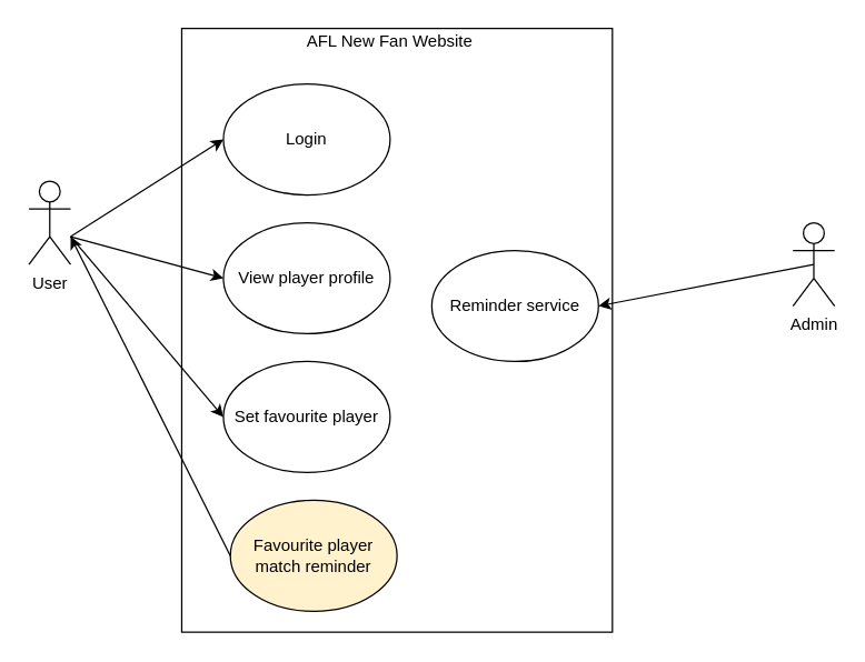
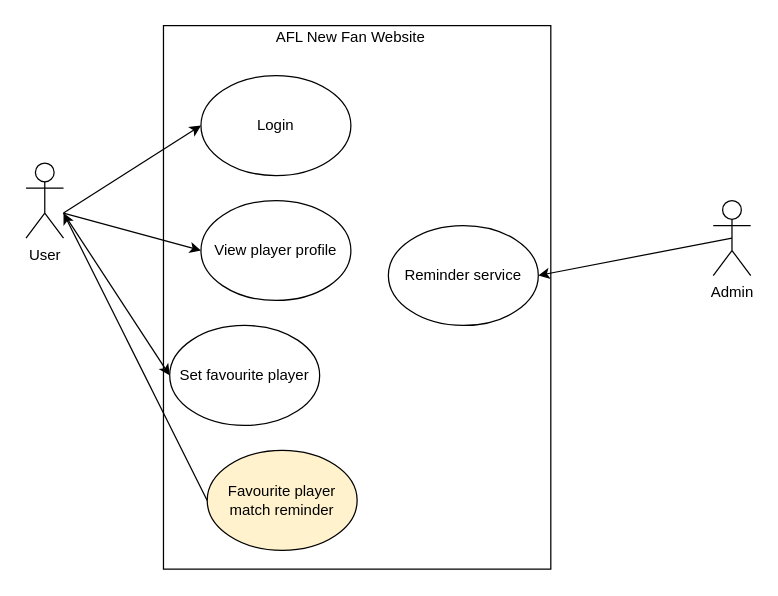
  <mxCell id="0" />
  <mxCell id="1" parent="0" />
  <mxCell id="2" value="User" parent="1" vertex="1" style="shape=umlActor;verticalLabelPosition=bottom;labelBackgroundColor=#ffffff;verticalAlign=top;html=1;outlineConnect=0;"><mxGeometry as="geometry" height="60" width="30" y="130" x="20" /></mxCell>
  <mxCell id="3" value="" parent="1" vertex="1" style="rounded=0;whiteSpace=wrap;html=1;gradientColor=none;fillColor=none;"><mxGeometry as="geometry" height="435" width="310" y="20" x="130" /></mxCell>
  <mxCell id="4" value="Login&lt;br&gt;" parent="1" vertex="1" style="ellipse;whiteSpace=wrap;html=1;"><mxGeometry as="geometry" height="80" width="120" y="60" x="160" /></mxCell>
  <mxCell id="5" value="" parent="1" style="endArrow=classic;html=1;entryX=0;entryY=0.5;entryDx=0;entryDy=0;" edge="1" target="4"><mxGeometry as="geometry" height="50" width="50" relative="1"><mxPoint as="sourcePoint" y="170" x="50" /><mxPoint as="targetPoint" y="130" x="130" /></mxGeometry></mxCell>
  <mxCell id="6" value="Reminder service&lt;br&gt;" parent="1" vertex="1" style="ellipse;whiteSpace=wrap;html=1;"><mxGeometry as="geometry" height="80" width="120" y="180" x="310" /></mxCell>
- <mxCell id="7" value="Set favourite player&lt;br&gt;" parent="1" vertex="1" style="ellipse;whiteSpace=wrap;html=1;"><mxGeometry as="geometry" height="80" width="120" y="260" x="160" /></mxCell>
+ <mxCell id="7" value="Set favourite player&lt;br&gt;" parent="1" vertex="1" style="ellipse;whiteSpace=wrap;html=1;"><mxGeometry x="135" y="260" as="geometry" height="80" width="120" /></mxCell>
  <mxCell id="8" value="View player profile&lt;br&gt;" parent="1" vertex="1" style="ellipse;whiteSpace=wrap;html=1;"><mxGeometry as="geometry" height="80" width="120" y="160" x="160" /></mxCell>
  <mxCell id="9" value="AFL New Fan Website&lt;br&gt;" parent="1" vertex="1" style="text;html=1;strokeColor=none;fillColor=none;align=center;verticalAlign=middle;whiteSpace=wrap;rounded=0;"><mxGeometry as="geometry" height="20" width="200" y="20" x="180" /></mxCell>
  <mxCell id="10" value="Favourite player match reminder" parent="1" vertex="1" style="ellipse;whiteSpace=wrap;html=1;fillColor=#fff2cc;"><mxGeometry as="geometry" height="80" width="120" y="360" x="165" /></mxCell>
  <mxCell id="11" value="" parent="1" style="endArrow=classic;html=1;entryX=0;entryY=0.5;entryDx=0;entryDy=0;" edge="1" target="8"><mxGeometry as="geometry" height="50" width="50" relative="1"><mxPoint as="sourcePoint" y="170" x="50" /><mxPoint as="targetPoint" y="110" x="170" /></mxGeometry></mxCell>
  <mxCell id="12" value="" parent="1" style="endArrow=classic;html=1;entryX=0;entryY=0.5;entryDx=0;entryDy=0;" edge="1" target="7"><mxGeometry as="geometry" height="50" width="50" relative="1"><mxPoint as="sourcePoint" y="170" x="50" /><mxPoint as="targetPoint" y="210" x="170" /></mxGeometry></mxCell>
  <mxCell id="13" value="" parent="1" style="endArrow=classic;html=1;exitX=0;exitY=0.5;exitDx=0;exitDy=0;" edge="1" source="10"><mxGeometry as="geometry" height="50" width="50" relative="1"><mxPoint as="sourcePoint" y="390" x="-20" /><mxPoint as="targetPoint" y="170" x="50" /></mxGeometry></mxCell>
  <mxCell id="14" value="Admin&lt;br&gt;" parent="1" vertex="1" style="shape=umlActor;verticalLabelPosition=bottom;labelBackgroundColor=#ffffff;verticalAlign=top;html=1;outlineConnect=0;"><mxGeometry as="geometry" height="60" width="30" y="160" x="570" /></mxCell>
  <mxCell id="15" value="" parent="1" style="endArrow=classic;html=1;entryX=1;entryY=0.5;entryDx=0;entryDy=0;exitX=0.5;exitY=0.5;exitDx=0;exitDy=0;exitPerimeter=0;" edge="1" target="6" source="14"><mxGeometry as="geometry" height="50" width="50" relative="1"><mxPoint as="sourcePoint" y="150" x="545" /><mxPoint as="targetPoint" y="80" x="655" /></mxGeometry></mxCell>
